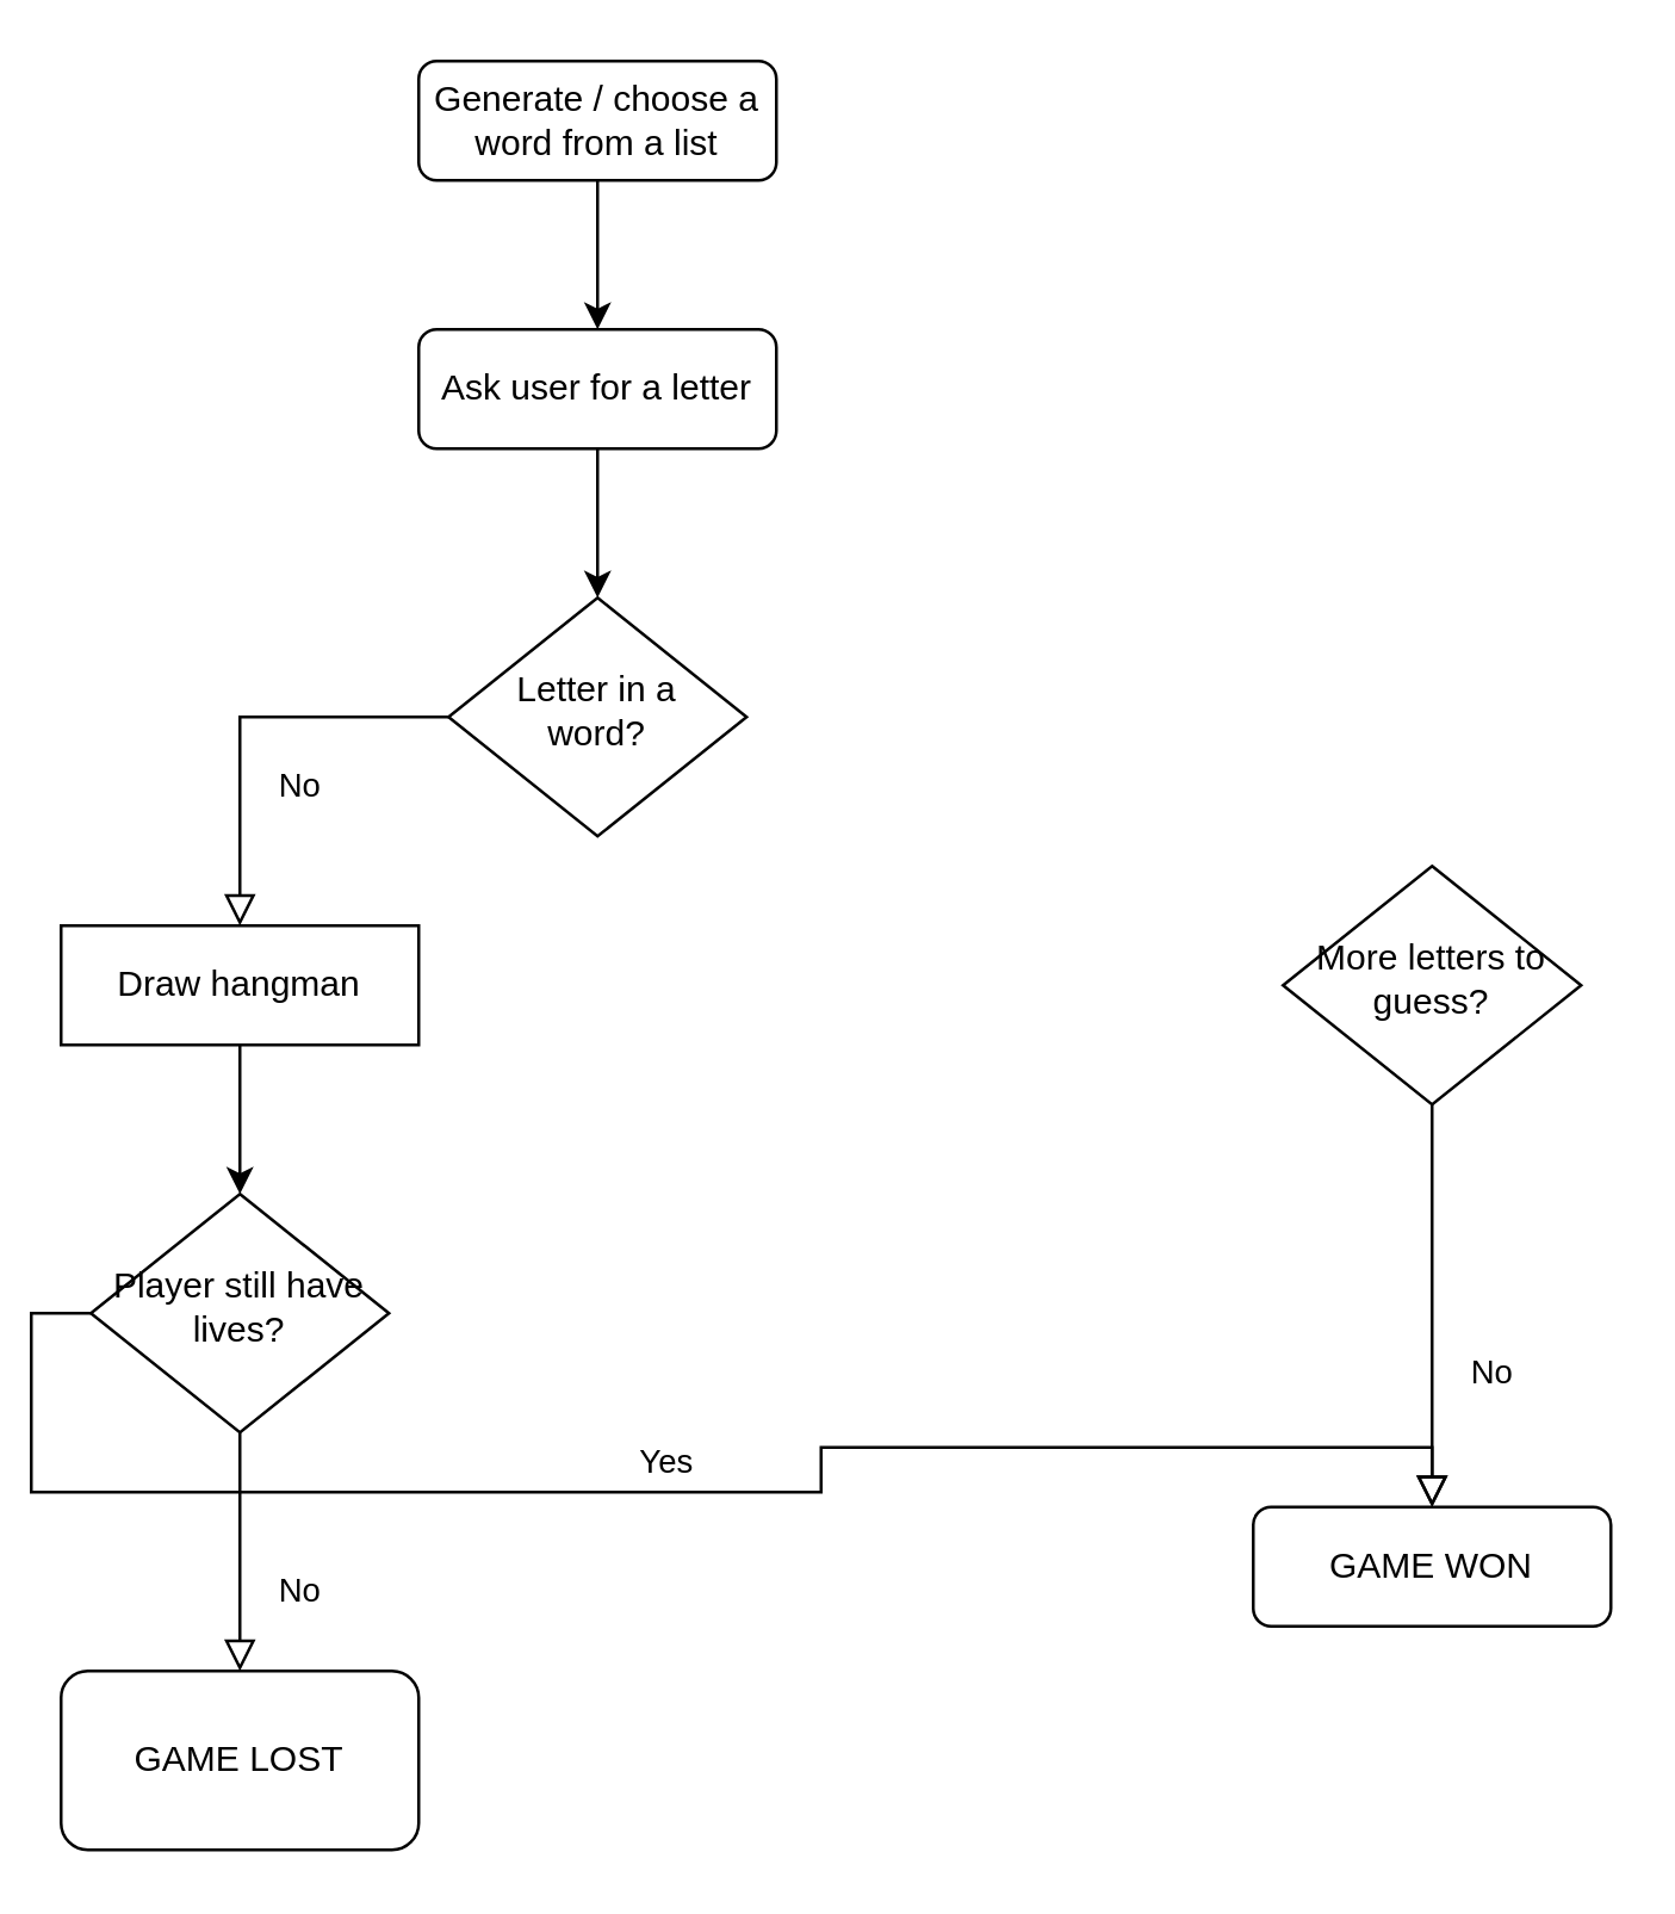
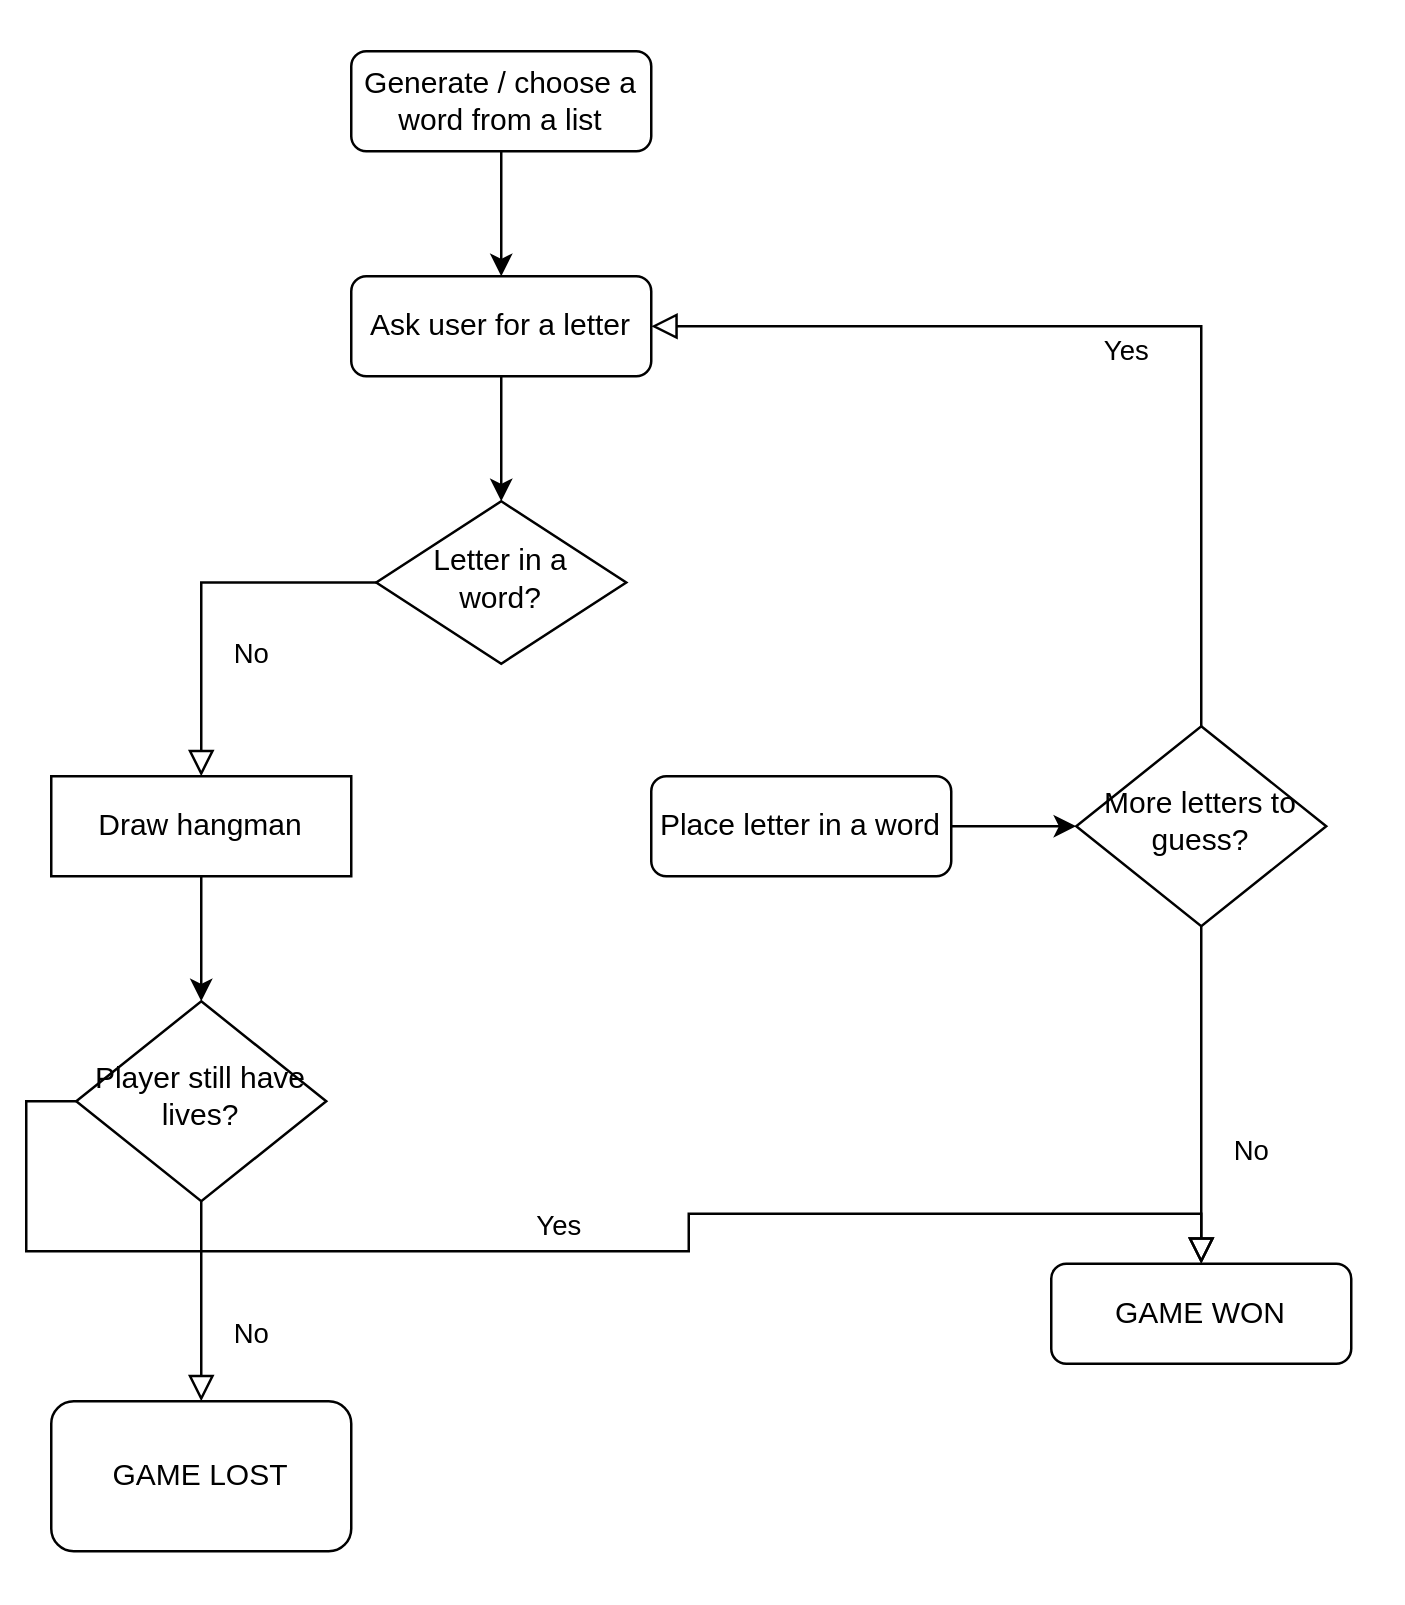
  <mxCell id="0" />
  <mxCell id="1" parent="0" />
  <mxCell id="2" style="edgeStyle=orthogonalEdgeStyle;rounded=0;orthogonalLoop=1;jettySize=auto;html=1;exitX=0.5;exitY=1;exitDx=0;exitDy=0;entryX=0.5;entryY=0;entryDx=0;entryDy=0;" edge="1" parent="1" source="3" target="5"><mxGeometry relative="1" as="geometry" /></mxCell>
  <mxCell id="3" value="Generate / choose a word from a list" style="rounded=1;whiteSpace=wrap;html=1;fontSize=12;glass=0;strokeWidth=1;shadow=0;" parent="1" vertex="1"><mxGeometry x="140" y="20" width="120" height="40" as="geometry" /></mxCell>
  <mxCell id="4" style="edgeStyle=orthogonalEdgeStyle;rounded=0;orthogonalLoop=1;jettySize=auto;html=1;exitX=0.5;exitY=1;exitDx=0;exitDy=0;entryX=0.5;entryY=0;entryDx=0;entryDy=0;" edge="1" parent="1" source="5" target="7"><mxGeometry relative="1" as="geometry" /></mxCell>
  <mxCell id="5" value="Ask user for a letter" style="rounded=1;whiteSpace=wrap;html=1;fontSize=12;glass=0;strokeWidth=1;shadow=0;" parent="1" vertex="1"><mxGeometry x="140" y="110" width="120" height="40" as="geometry" /></mxCell>
  <mxCell id="6" value="No" style="rounded=0;html=1;jettySize=auto;orthogonalLoop=1;fontSize=11;endArrow=block;endFill=0;endSize=8;strokeWidth=1;shadow=0;labelBackgroundColor=none;edgeStyle=orthogonalEdgeStyle;exitX=0;exitY=0.5;exitDx=0;exitDy=0;entryX=0.5;entryY=0;entryDx=0;entryDy=0;" parent="1" source="7" target="15" edge="1"><mxGeometry x="0.333" y="20" relative="1" as="geometry"><mxPoint as="offset" /><mxPoint x="90" y="270" as="targetPoint" /></mxGeometry></mxCell>
- <mxCell id="7" value="Letter in a &lt;br&gt;word?" style="rhombus;whiteSpace=wrap;html=1;shadow=0;fontFamily=Helvetica;fontSize=12;align=center;strokeWidth=1;spacing=6;spacingTop=-4;" parent="1" vertex="1"><mxGeometry x="150" y="200" width="100" height="80" as="geometry" /></mxCell>
+ <mxCell id="7" value="Letter in a &lt;br&gt;word?" style="rhombus;whiteSpace=wrap;html=1;shadow=0;fontFamily=Helvetica;fontSize=12;align=center;strokeWidth=1;spacing=6;spacingTop=-4;" parent="1" vertex="1"><mxGeometry x="150" y="200" width="100" height="65" as="geometry" /></mxCell>
+ <mxCell id="8" value="Place letter in a word" style="rounded=1;whiteSpace=wrap;html=1;fontSize=12;glass=0;strokeWidth=1;shadow=0;" parent="1" vertex="1"><mxGeometry x="260" y="310" width="120" height="40" as="geometry" /></mxCell>
  <mxCell id="9" value="More letters to guess?" style="rhombus;whiteSpace=wrap;html=1;shadow=0;fontFamily=Helvetica;fontSize=12;align=center;strokeWidth=1;spacing=6;spacingTop=-4;" vertex="1" parent="1"><mxGeometry x="430" y="290" width="100" height="80" as="geometry" /></mxCell>
+ <mxCell id="10" value="" style="endArrow=classic;html=1;rounded=0;exitX=1;exitY=0.5;exitDx=0;exitDy=0;entryX=0;entryY=0.5;entryDx=0;entryDy=0;" edge="1" parent="1" source="8" target="9"><mxGeometry width="50" height="50" relative="1" as="geometry"><mxPoint x="210" y="440" as="sourcePoint" /><mxPoint x="260" y="390" as="targetPoint" /></mxGeometry></mxCell>
+ <mxCell id="11" value="Yes" style="edgeStyle=orthogonalEdgeStyle;rounded=0;html=1;jettySize=auto;orthogonalLoop=1;fontSize=11;endArrow=block;endFill=0;endSize=8;strokeWidth=1;shadow=0;labelBackgroundColor=none;entryX=1;entryY=0.5;entryDx=0;entryDy=0;exitX=0.5;exitY=0;exitDx=0;exitDy=0;" edge="1" parent="1" source="9" target="5"><mxGeometry y="10" relative="1" as="geometry"><mxPoint as="offset" /><mxPoint x="370" y="160" as="sourcePoint" /><mxPoint x="454" y="220" as="targetPoint" /></mxGeometry></mxCell>
  <mxCell id="12" value="No" style="rounded=0;html=1;jettySize=auto;orthogonalLoop=1;fontSize=11;endArrow=block;endFill=0;endSize=8;strokeWidth=1;shadow=0;labelBackgroundColor=none;edgeStyle=orthogonalEdgeStyle;exitX=0.5;exitY=1;exitDx=0;exitDy=0;entryX=0.5;entryY=0;entryDx=0;entryDy=0;" edge="1" parent="1" source="9" target="13"><mxGeometry x="0.333" y="20" relative="1" as="geometry"><mxPoint as="offset" /><mxPoint x="440" y="440" as="sourcePoint" /><mxPoint x="480" y="500" as="targetPoint" /></mxGeometry></mxCell>
  <mxCell id="13" value="GAME WON" style="rounded=1;whiteSpace=wrap;html=1;fontSize=12;glass=0;strokeWidth=1;shadow=0;" vertex="1" parent="1"><mxGeometry x="420" y="505" width="120" height="40" as="geometry" /></mxCell>
  <mxCell id="14" value="Player still have lives?" style="rhombus;whiteSpace=wrap;html=1;shadow=0;fontFamily=Helvetica;fontSize=12;align=center;strokeWidth=1;spacing=6;spacingTop=-4;" vertex="1" parent="1"><mxGeometry x="30" y="400" width="100" height="80" as="geometry" /></mxCell>
  <mxCell id="15" value="Draw hangman" style="whiteSpace=wrap;html=1;fontSize=12;glass=0;strokeWidth=1;shadow=0;rounded=0;" vertex="1" parent="1"><mxGeometry x="20" y="310" width="120" height="40" as="geometry" /></mxCell>
  <mxCell id="16" style="edgeStyle=orthogonalEdgeStyle;rounded=0;orthogonalLoop=1;jettySize=auto;html=1;exitX=0.5;exitY=1;exitDx=0;exitDy=0;" edge="1" parent="1" source="15" target="14"><mxGeometry relative="1" as="geometry"><mxPoint x="80" y="350" as="sourcePoint" /><mxPoint x="210" y="120" as="targetPoint" /></mxGeometry></mxCell>
  <mxCell id="17" value="No" style="rounded=0;html=1;jettySize=auto;orthogonalLoop=1;fontSize=11;endArrow=block;endFill=0;endSize=8;strokeWidth=1;shadow=0;labelBackgroundColor=none;edgeStyle=orthogonalEdgeStyle;exitX=0.5;exitY=1;exitDx=0;exitDy=0;" edge="1" parent="1" source="14" target="18"><mxGeometry x="0.333" y="20" relative="1" as="geometry"><mxPoint as="offset" /><mxPoint x="130" y="520" as="sourcePoint" /><mxPoint x="80" y="590" as="targetPoint" /></mxGeometry></mxCell>
  <mxCell id="18" value="GAME LOST" style="rounded=1;whiteSpace=wrap;html=1;" vertex="1" parent="1"><mxGeometry x="20" y="560" width="120" height="60" as="geometry" /></mxCell>
  <mxCell id="19" value="Yes" style="edgeStyle=orthogonalEdgeStyle;rounded=0;html=1;jettySize=auto;orthogonalLoop=1;fontSize=11;endArrow=block;endFill=0;endSize=8;strokeWidth=1;shadow=0;labelBackgroundColor=none;exitX=0;exitY=0.5;exitDx=0;exitDy=0;" edge="1" parent="1" source="14" target="13"><mxGeometry y="10" relative="1" as="geometry"><mxPoint as="offset" /><mxPoint x="230" y="505" as="sourcePoint" /><mxPoint x="300" y="575" as="targetPoint" /></mxGeometry></mxCell>
